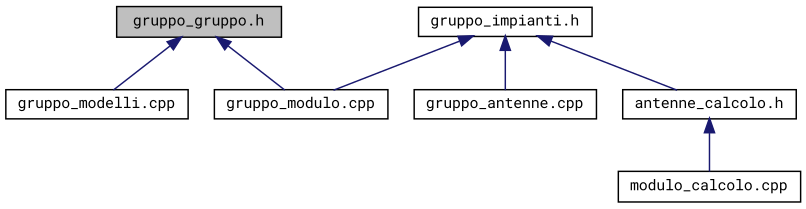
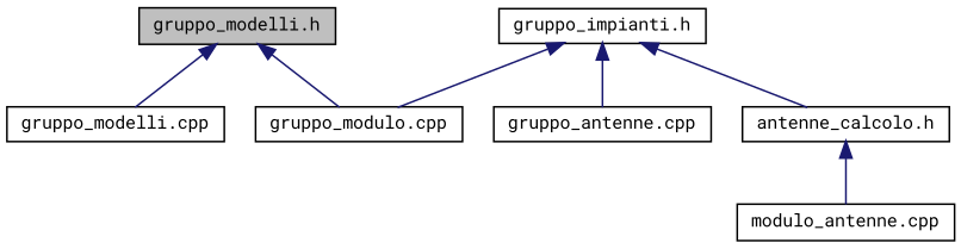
  digraph {
    fontname="Roboto Mono"
    node [color=black fillcolor=white fontname="Roboto Mono" fontsize=10 shape=record style=filled]
    edge [color=midnightblue dir=back fontname="Roboto Mono" fontsize=10 labelfontname=Helvetica labelfontsize=10 style=solid]
-   n1 [fillcolor=grey75 fontcolor=black height=0.2 label="gruppo_gruppo.h" width=0.4]
+   n1 [fillcolor=grey75 fontcolor=black height=0.2 label="gruppo_modelli.h" width=0.4]
    n2 [height=0.2 label="gruppo_modulo.cpp" width=0.4]
    n3 [height=0.2 label="gruppo_modelli.cpp" width=0.4]
    n4 [height=0.2 label="gruppo_impianti.h" width=0.4]
    n5 [height=0.2 label="gruppo_antenne.cpp" width=0.4]
    n6 [height=0.2 label="antenne_calcolo.h" width=0.4]
-   n7 [height=0.2 label="modulo_calcolo.cpp" width=0.4]
+   n7 [height=0.2 label="modulo_antenne.cpp" width=0.4]
    n1 -> n2
    n1 -> n3
    n4 -> n2
    n4 -> n5
    n4 -> n6
    n6 -> n7
  }
